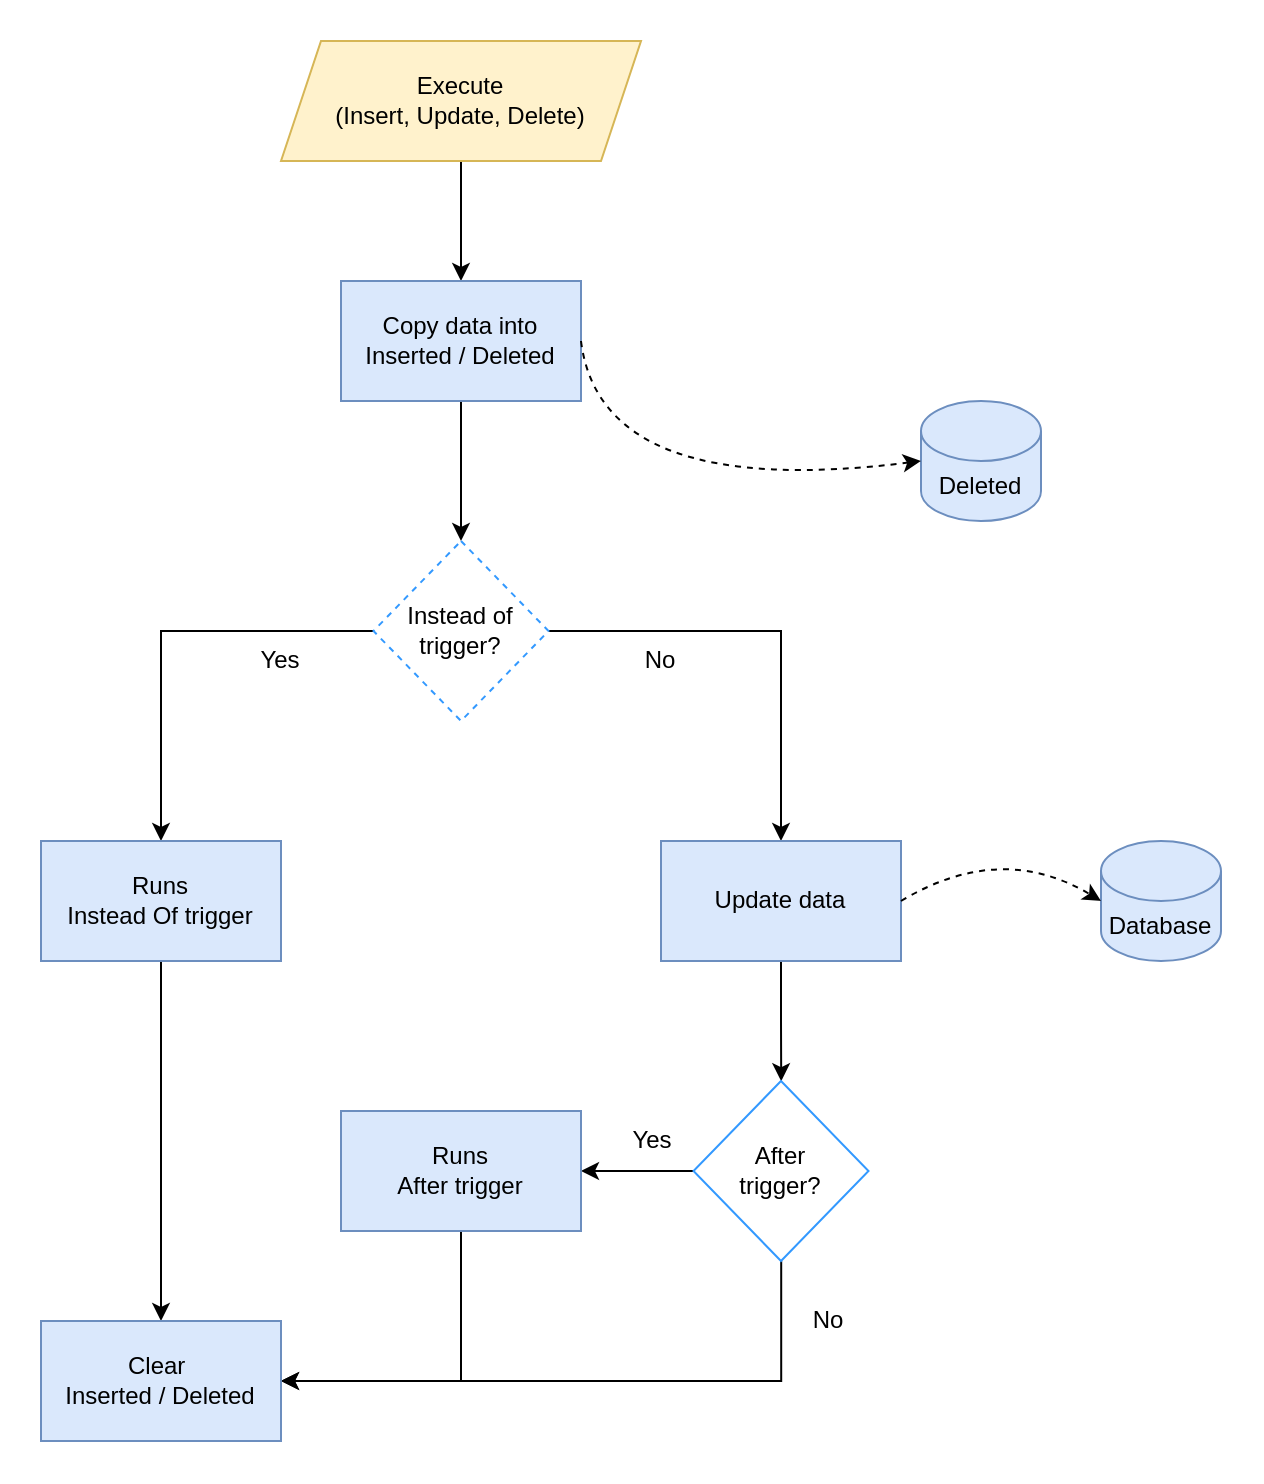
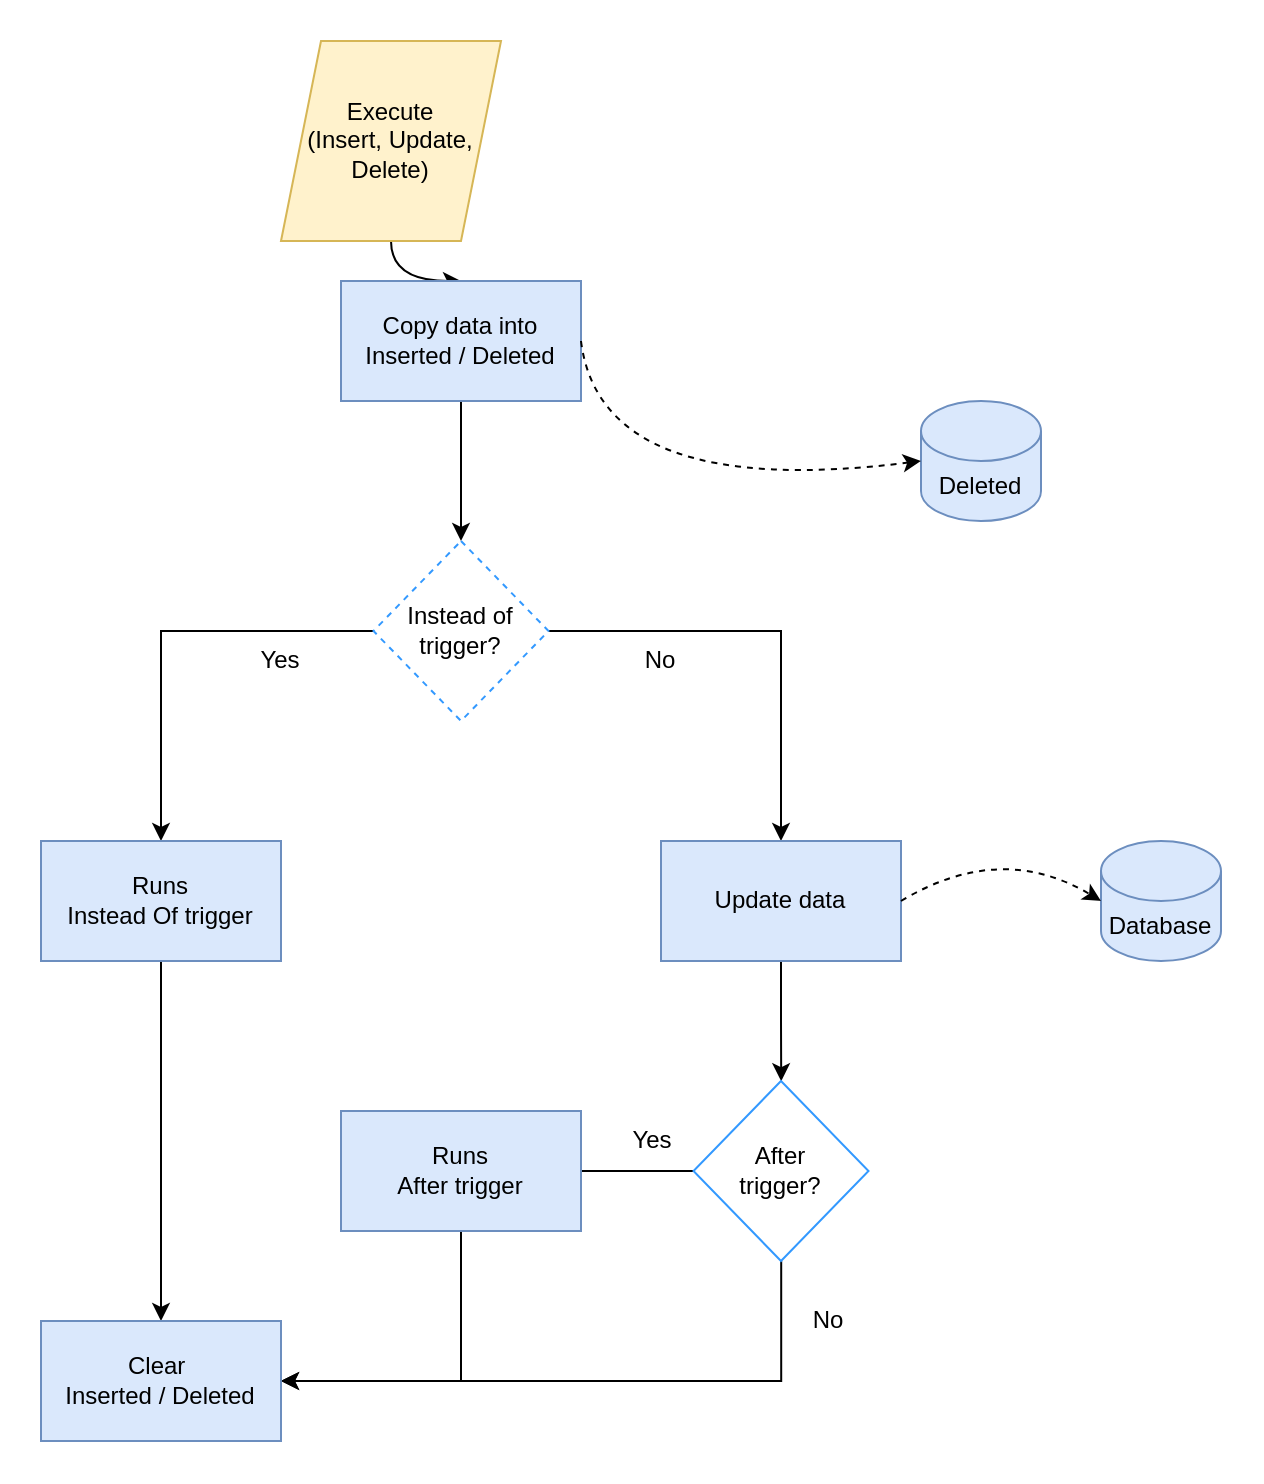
  <mxCell id="0" />
  <mxCell id="1" parent="0" />
  <mxCell id="2" style="edgeStyle=orthogonalEdgeStyle;curved=1;rounded=0;orthogonalLoop=1;jettySize=auto;html=1;entryX=0.5;entryY=0;entryDx=0;entryDy=0;" edge="1" parent="1" source="3" target="5"><mxGeometry relative="1" as="geometry" /></mxCell>
- <mxCell id="3" value="Execute&lt;br&gt;(Insert, Update, Delete)" style="shape=parallelogram;perimeter=parallelogramPerimeter;whiteSpace=wrap;html=1;fixedSize=1;fillColor=#fff2cc;strokeColor=#d6b656;" vertex="1" parent="1"><mxGeometry x="140" y="20" width="180" height="60" as="geometry" /></mxCell>
+ <mxCell id="3" value="Execute&lt;br&gt;(Insert, Update, Delete)" style="shape=parallelogram;perimeter=parallelogramPerimeter;whiteSpace=wrap;html=1;fixedSize=1;fillColor=#fff2cc;strokeColor=#d6b656;" vertex="1" parent="1"><mxGeometry x="140" y="20" width="110" height="100" as="geometry" /></mxCell>
  <mxCell id="4" style="edgeStyle=orthogonalEdgeStyle;curved=1;rounded=0;orthogonalLoop=1;jettySize=auto;html=1;entryX=0.5;entryY=0;entryDx=0;entryDy=0;" edge="1" parent="1" source="5" target="10"><mxGeometry relative="1" as="geometry" /></mxCell>
  <mxCell id="5" value="Copy data into&lt;br&gt;Inserted / Deleted" style="rounded=0;whiteSpace=wrap;html=1;fillColor=#dae8fc;strokeColor=#6c8ebf;" vertex="1" parent="1"><mxGeometry x="170" y="140" width="120" height="60" as="geometry" /></mxCell>
  <mxCell id="6" value="Deleted" style="shape=cylinder3;whiteSpace=wrap;html=1;boundedLbl=1;backgroundOutline=1;size=15;fillColor=#dae8fc;strokeColor=#6c8ebf;" vertex="1" parent="1"><mxGeometry x="460" y="200" width="60" height="60" as="geometry" /></mxCell>
  <mxCell id="7" value="" style="endArrow=classic;html=1;entryX=0;entryY=0.5;entryDx=0;entryDy=0;entryPerimeter=0;exitX=1;exitY=0.5;exitDx=0;exitDy=0;curved=1;dashed=1;" edge="1" parent="1" source="5" target="6"><mxGeometry width="50" height="50" relative="1" as="geometry"><mxPoint x="260" y="290" as="sourcePoint" /><mxPoint x="430" y="230" as="targetPoint" /><Array as="points"><mxPoint x="300" y="250" /></Array></mxGeometry></mxCell>
  <mxCell id="8" style="edgeStyle=orthogonalEdgeStyle;rounded=0;orthogonalLoop=1;jettySize=auto;html=1;entryX=0.5;entryY=0;entryDx=0;entryDy=0;" edge="1" parent="1" source="10" target="12"><mxGeometry relative="1" as="geometry" /></mxCell>
  <mxCell id="9" style="edgeStyle=orthogonalEdgeStyle;rounded=0;orthogonalLoop=1;jettySize=auto;html=1;entryX=0.5;entryY=0;entryDx=0;entryDy=0;" edge="1" parent="1" source="10" target="14"><mxGeometry relative="1" as="geometry" /></mxCell>
  <mxCell id="10" value="Instead of&lt;br&gt;trigger?" style="rhombus;whiteSpace=wrap;html=1;strokeColor=#3399FF;dashed=1;" vertex="1" parent="1"><mxGeometry x="186.25" y="270" width="87.5" height="90" as="geometry" /></mxCell>
  <mxCell id="11" style="edgeStyle=orthogonalEdgeStyle;rounded=0;orthogonalLoop=1;jettySize=auto;html=1;entryX=0.5;entryY=0;entryDx=0;entryDy=0;" edge="1" parent="1" source="12" target="24"><mxGeometry relative="1" as="geometry" /></mxCell>
  <mxCell id="12" value="Runs &lt;br&gt;Instead Of trigger" style="rounded=0;whiteSpace=wrap;html=1;fillColor=#dae8fc;strokeColor=#6c8ebf;" vertex="1" parent="1"><mxGeometry x="20" y="420" width="120" height="60" as="geometry" /></mxCell>
  <mxCell id="13" style="edgeStyle=orthogonalEdgeStyle;orthogonalLoop=1;jettySize=auto;html=1;rounded=0;" edge="1" parent="1" source="14" target="21"><mxGeometry relative="1" as="geometry" /></mxCell>
  <mxCell id="14" value="Update data" style="rounded=0;whiteSpace=wrap;html=1;fillColor=#dae8fc;strokeColor=#6c8ebf;" vertex="1" parent="1"><mxGeometry x="330" y="420" width="120" height="60" as="geometry" /></mxCell>
  <mxCell id="15" value="No" style="text;html=1;strokeColor=none;fillColor=none;align=center;verticalAlign=middle;whiteSpace=wrap;rounded=0;" vertex="1" parent="1"><mxGeometry x="310" y="320" width="40" height="20" as="geometry" /></mxCell>
  <mxCell id="16" value="Yes" style="text;html=1;strokeColor=none;fillColor=none;align=center;verticalAlign=middle;whiteSpace=wrap;rounded=0;" vertex="1" parent="1"><mxGeometry x="120" y="320" width="40" height="20" as="geometry" /></mxCell>
  <mxCell id="17" value="Database" style="shape=cylinder3;whiteSpace=wrap;html=1;boundedLbl=1;backgroundOutline=1;size=15;fillColor=#dae8fc;strokeColor=#6c8ebf;" vertex="1" parent="1"><mxGeometry x="550" y="420" width="60" height="60" as="geometry" /></mxCell>
  <mxCell id="18" value="" style="endArrow=classic;html=1;entryX=0;entryY=0.5;entryDx=0;entryDy=0;entryPerimeter=0;exitX=1;exitY=0.5;exitDx=0;exitDy=0;curved=1;dashed=1;" edge="1" parent="1" source="14" target="17"><mxGeometry width="50" height="50" relative="1" as="geometry"><mxPoint x="380" y="500" as="sourcePoint" /><mxPoint x="550" y="560" as="targetPoint" /><Array as="points"><mxPoint x="500" y="420" /></Array></mxGeometry></mxCell>
- <mxCell id="19" style="edgeStyle=orthogonalEdgeStyle;rounded=0;orthogonalLoop=1;jettySize=auto;html=1;entryX=1;entryY=0.5;entryDx=0;entryDy=0;" edge="1" parent="1" source="21" target="23"><mxGeometry relative="1" as="geometry" /></mxCell>
+ <mxCell id="19" style="edgeStyle=orthogonalEdgeStyle;rounded=0;orthogonalLoop=1;jettySize=auto;html=1;entryX=1;entryY=0.5;entryDx=0;entryDy=0;endArrow=none;" edge="1" parent="1" source="21" target="23"><mxGeometry relative="1" as="geometry" /></mxCell>
  <mxCell id="20" style="edgeStyle=orthogonalEdgeStyle;rounded=0;orthogonalLoop=1;jettySize=auto;html=1;entryX=1;entryY=0.5;entryDx=0;entryDy=0;" edge="1" parent="1" source="21" target="24"><mxGeometry relative="1" as="geometry"><Array as="points"><mxPoint x="390" y="690" /></Array></mxGeometry></mxCell>
  <mxCell id="21" value="After &lt;br&gt;trigger?" style="rhombus;whiteSpace=wrap;html=1;strokeColor=#3399FF;" vertex="1" parent="1"><mxGeometry x="346.25" y="540" width="87.5" height="90" as="geometry" /></mxCell>
  <mxCell id="22" style="edgeStyle=orthogonalEdgeStyle;rounded=0;orthogonalLoop=1;jettySize=auto;html=1;entryX=1;entryY=0.5;entryDx=0;entryDy=0;" edge="1" parent="1" source="23" target="24"><mxGeometry relative="1" as="geometry"><Array as="points"><mxPoint x="230" y="690" /></Array></mxGeometry></mxCell>
  <mxCell id="23" value="Runs&lt;br&gt;After trigger" style="rounded=0;whiteSpace=wrap;html=1;fillColor=#dae8fc;strokeColor=#6c8ebf;" vertex="1" parent="1"><mxGeometry x="170" y="555" width="120" height="60" as="geometry" /></mxCell>
  <mxCell id="24" value="Clear&amp;nbsp;&lt;br&gt;Inserted / Deleted" style="rounded=0;whiteSpace=wrap;html=1;fillColor=#dae8fc;strokeColor=#6c8ebf;" vertex="1" parent="1"><mxGeometry x="20" y="660" width="120" height="60" as="geometry" /></mxCell>
  <mxCell id="25" value="No" style="text;html=1;strokeColor=none;fillColor=none;align=center;verticalAlign=middle;whiteSpace=wrap;rounded=0;" vertex="1" parent="1"><mxGeometry x="393.75" y="650" width="40" height="20" as="geometry" /></mxCell>
  <mxCell id="26" value="Yes" style="text;html=1;strokeColor=none;fillColor=none;align=center;verticalAlign=middle;whiteSpace=wrap;rounded=0;" vertex="1" parent="1"><mxGeometry x="306.25" y="560" width="40" height="20" as="geometry" /></mxCell>
